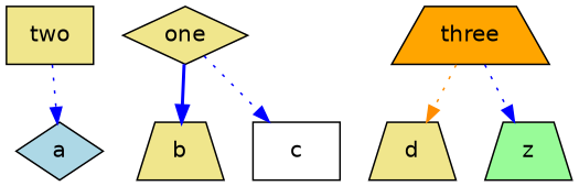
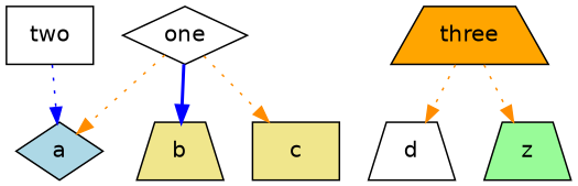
  digraph {
    fontname="DejaVu Sans"
    node [fillcolor=white fontname="DejaVu Sans" shape=trapezium style=filled]
    edge [color=darkorange fontname="DejaVu Sans" style=dotted]
-   n1 [fillcolor=khaki label=one shape=diamond]
+   n1 [label=one shape=diamond]
    n2 [fillcolor=lightblue label=a shape=diamond]
    n3 [fillcolor=khaki label=b]
-   n4 [label=c shape=box]
-   n5 [fillcolor=khaki label=two shape=box]
-   n6 [fillcolor=khaki label=d]
+   n4 [fillcolor=khaki label=c shape=box]
+   n5 [label=two shape=box]
+   n6 [label=d]
    n7 [fillcolor=orange label=three]
    n8 [fillcolor=palegreen label=z]
+   n1 -> n2
    n1 -> n3 [color=blue style=bold]
-   n1 -> n4 [color=blue]
+   n1 -> n4
    n5 -> n2 [color=blue]
    n7 -> n6
-   n7 -> n8 [color=blue]
+   n7 -> n8
  }
